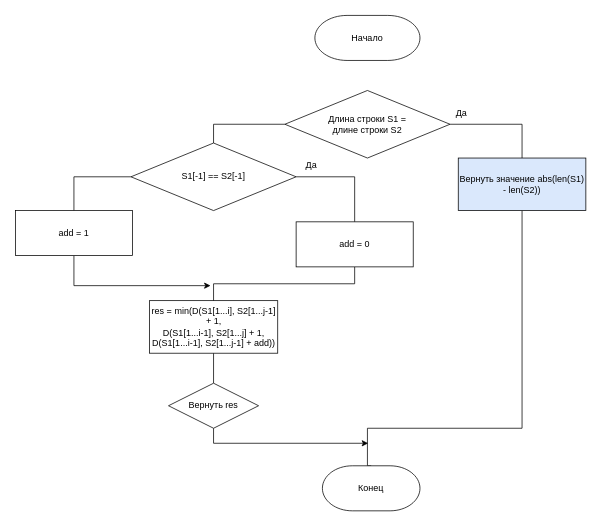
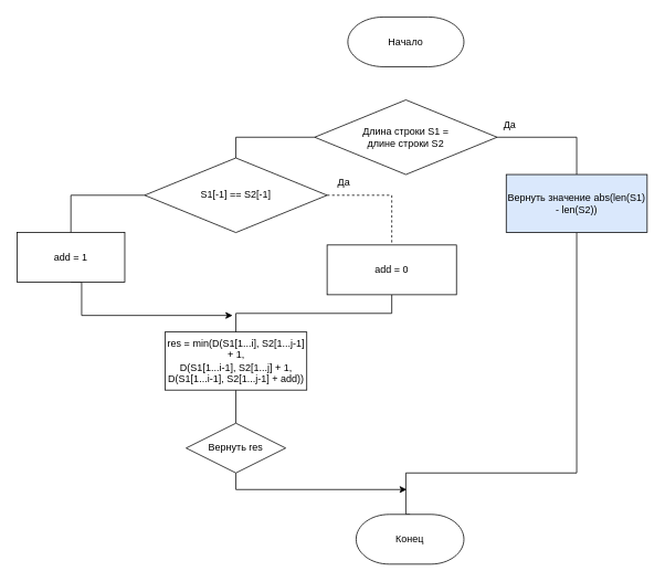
  <mxCell id="0" />
  <mxCell id="1" parent="0" />
  <mxCell id="2" value="Начало" style="strokeWidth=1;html=1;shape=mxgraph.flowchart.terminator;whiteSpace=wrap;" parent="1" vertex="1"><mxGeometry x="419" y="20" width="140" height="60" as="geometry" /></mxCell>
  <mxCell id="3" style="edgeStyle=orthogonalEdgeStyle;rounded=0;orthogonalLoop=1;jettySize=auto;html=1;exitX=1;exitY=0.5;exitDx=0;exitDy=0;exitPerimeter=0;entryX=0.5;entryY=0;entryDx=0;entryDy=0;endArrow=none;endFill=0;" edge="1" parent="1" source="5" target="7"><mxGeometry relative="1" as="geometry" /></mxCell>
  <mxCell id="4" style="edgeStyle=orthogonalEdgeStyle;rounded=0;orthogonalLoop=1;jettySize=auto;html=1;entryX=0.5;entryY=0;entryDx=0;entryDy=0;entryPerimeter=0;endArrow=none;endFill=0;exitX=0;exitY=0.5;exitDx=0;exitDy=0;exitPerimeter=0;" edge="1" parent="1" source="5" target="16"><mxGeometry relative="1" as="geometry" /></mxCell>
  <mxCell id="5" value="Длина строки S1 = &lt;br&gt;длине строки S2" style="strokeWidth=1;html=1;shape=mxgraph.flowchart.decision;whiteSpace=wrap;" parent="1" vertex="1"><mxGeometry x="379" y="120" width="220" height="90" as="geometry" /></mxCell>
  <mxCell id="6" style="edgeStyle=orthogonalEdgeStyle;rounded=0;orthogonalLoop=1;jettySize=auto;html=1;exitX=0.5;exitY=1;exitDx=0;exitDy=0;endArrow=none;endFill=0;entryX=0.5;entryY=0;entryDx=0;entryDy=0;entryPerimeter=0;" edge="1" parent="1" source="7" target="13"><mxGeometry relative="1" as="geometry"><mxPoint x="489" y="630" as="targetPoint" /><Array as="points"><mxPoint x="695" y="570" /><mxPoint x="489" y="570" /><mxPoint x="489" y="620" /></Array></mxGeometry></mxCell>
  <mxCell id="7" value="Вернуть значение abs(len(S1) - len(S2))" style="rounded=0;whiteSpace=wrap;html=1;fillColor=#dae8fc;" parent="1" vertex="1"><mxGeometry x="610" y="210" width="170" height="70" as="geometry" /></mxCell>
  <mxCell id="8" value="Да" style="text;html=1;align=center;verticalAlign=middle;resizable=0;points=[];autosize=1;" parent="1" vertex="1"><mxGeometry x="599" y="140" width="30" height="20" as="geometry" /></mxCell>
  <mxCell id="9" value="" style="edgeStyle=orthogonalEdgeStyle;rounded=0;orthogonalLoop=1;jettySize=auto;html=1;endArrow=none;endFill=0;" edge="1" parent="1" source="10" target="12"><mxGeometry relative="1" as="geometry" /></mxCell>
  <mxCell id="10" value="res = min(D(S1[1...i], S2[1...j-1]&lt;br&gt;+ 1,&lt;br&gt;D(S1[1...i-1], S2[1...j] + 1,&lt;br&gt;D(S1[1...i-1], S2[1...j-1] + add))" style="whiteSpace=wrap;html=1;" parent="1" vertex="1"><mxGeometry x="198.5" y="400" width="171" height="70" as="geometry" /></mxCell>
  <mxCell id="11" style="edgeStyle=orthogonalEdgeStyle;rounded=0;orthogonalLoop=1;jettySize=auto;html=1;exitX=0.5;exitY=1;exitDx=0;exitDy=0;endArrow=classic;endFill=1;" edge="1" parent="1" source="12"><mxGeometry relative="1" as="geometry"><mxPoint x="490" y="590" as="targetPoint" /><Array as="points"><mxPoint x="284" y="590" /></Array></mxGeometry></mxCell>
  <mxCell id="12" value="Вернуть res" style="rhombus;whiteSpace=wrap;html=1;" parent="1" vertex="1"><mxGeometry x="224" y="510" width="120" height="60" as="geometry" /></mxCell>
  <mxCell id="13" value="Конец" style="strokeWidth=1;html=1;shape=mxgraph.flowchart.terminator;whiteSpace=wrap;" parent="1" vertex="1"><mxGeometry x="429" y="620" width="130" height="60" as="geometry" /></mxCell>
- <mxCell id="14" style="edgeStyle=orthogonalEdgeStyle;rounded=0;orthogonalLoop=1;jettySize=auto;html=1;exitX=1;exitY=0.5;exitDx=0;exitDy=0;exitPerimeter=0;entryX=0.5;entryY=0;entryDx=0;entryDy=0;endArrow=none;endFill=0;" edge="1" parent="1" source="16" target="19"><mxGeometry relative="1" as="geometry" /></mxCell>
+ <mxCell id="14" style="edgeStyle=orthogonalEdgeStyle;rounded=0;orthogonalLoop=1;jettySize=auto;html=1;exitX=1;exitY=0.5;exitDx=0;exitDy=0;exitPerimeter=0;entryX=0.5;entryY=0;entryDx=0;entryDy=0;endArrow=none;endFill=0;dashed=1;" edge="1" parent="1" source="16" target="19"><mxGeometry relative="1" as="geometry" /></mxCell>
  <mxCell id="15" style="edgeStyle=orthogonalEdgeStyle;rounded=0;orthogonalLoop=1;jettySize=auto;html=1;exitX=0;exitY=0.5;exitDx=0;exitDy=0;exitPerimeter=0;entryX=0.5;entryY=0;entryDx=0;entryDy=0;endArrow=none;endFill=0;" edge="1" parent="1" source="16" target="21"><mxGeometry relative="1" as="geometry" /></mxCell>
  <mxCell id="16" value="S1[-1] == S2[-1]" style="strokeWidth=1;html=1;shape=mxgraph.flowchart.decision;whiteSpace=wrap;" vertex="1" parent="1"><mxGeometry x="174" y="190" width="220" height="90" as="geometry" /></mxCell>
  <mxCell id="17" value="Да" style="text;html=1;align=center;verticalAlign=middle;resizable=0;points=[];autosize=1;" vertex="1" parent="1"><mxGeometry x="399" y="210" width="30" height="20" as="geometry" /></mxCell>
  <mxCell id="18" style="edgeStyle=orthogonalEdgeStyle;rounded=0;orthogonalLoop=1;jettySize=auto;html=1;entryX=0.5;entryY=0;entryDx=0;entryDy=0;endArrow=none;endFill=0;exitX=0.5;exitY=1;exitDx=0;exitDy=0;" edge="1" parent="1" source="19" target="10"><mxGeometry relative="1" as="geometry" /></mxCell>
  <mxCell id="19" value="add = 0" style="whiteSpace=wrap;html=1;" vertex="1" parent="1"><mxGeometry x="394" y="295" width="156" height="60" as="geometry" /></mxCell>
  <mxCell id="20" style="edgeStyle=orthogonalEdgeStyle;rounded=0;orthogonalLoop=1;jettySize=auto;html=1;exitX=0.5;exitY=1;exitDx=0;exitDy=0;endArrow=classic;endFill=1;" edge="1" parent="1" source="21"><mxGeometry relative="1" as="geometry"><mxPoint x="280" y="380" as="targetPoint" /><Array as="points"><mxPoint x="98" y="380" /></Array></mxGeometry></mxCell>
- <mxCell id="21" value="add = 1" style="whiteSpace=wrap;html=1;" vertex="1" parent="1"><mxGeometry x="20" y="280" width="156" height="60" as="geometry" /></mxCell>
+ <mxCell id="21" value="add = 1" style="whiteSpace=wrap;html=1;" vertex="1" parent="1"><mxGeometry x="20" y="280" width="130" height="60" as="geometry" /></mxCell>
